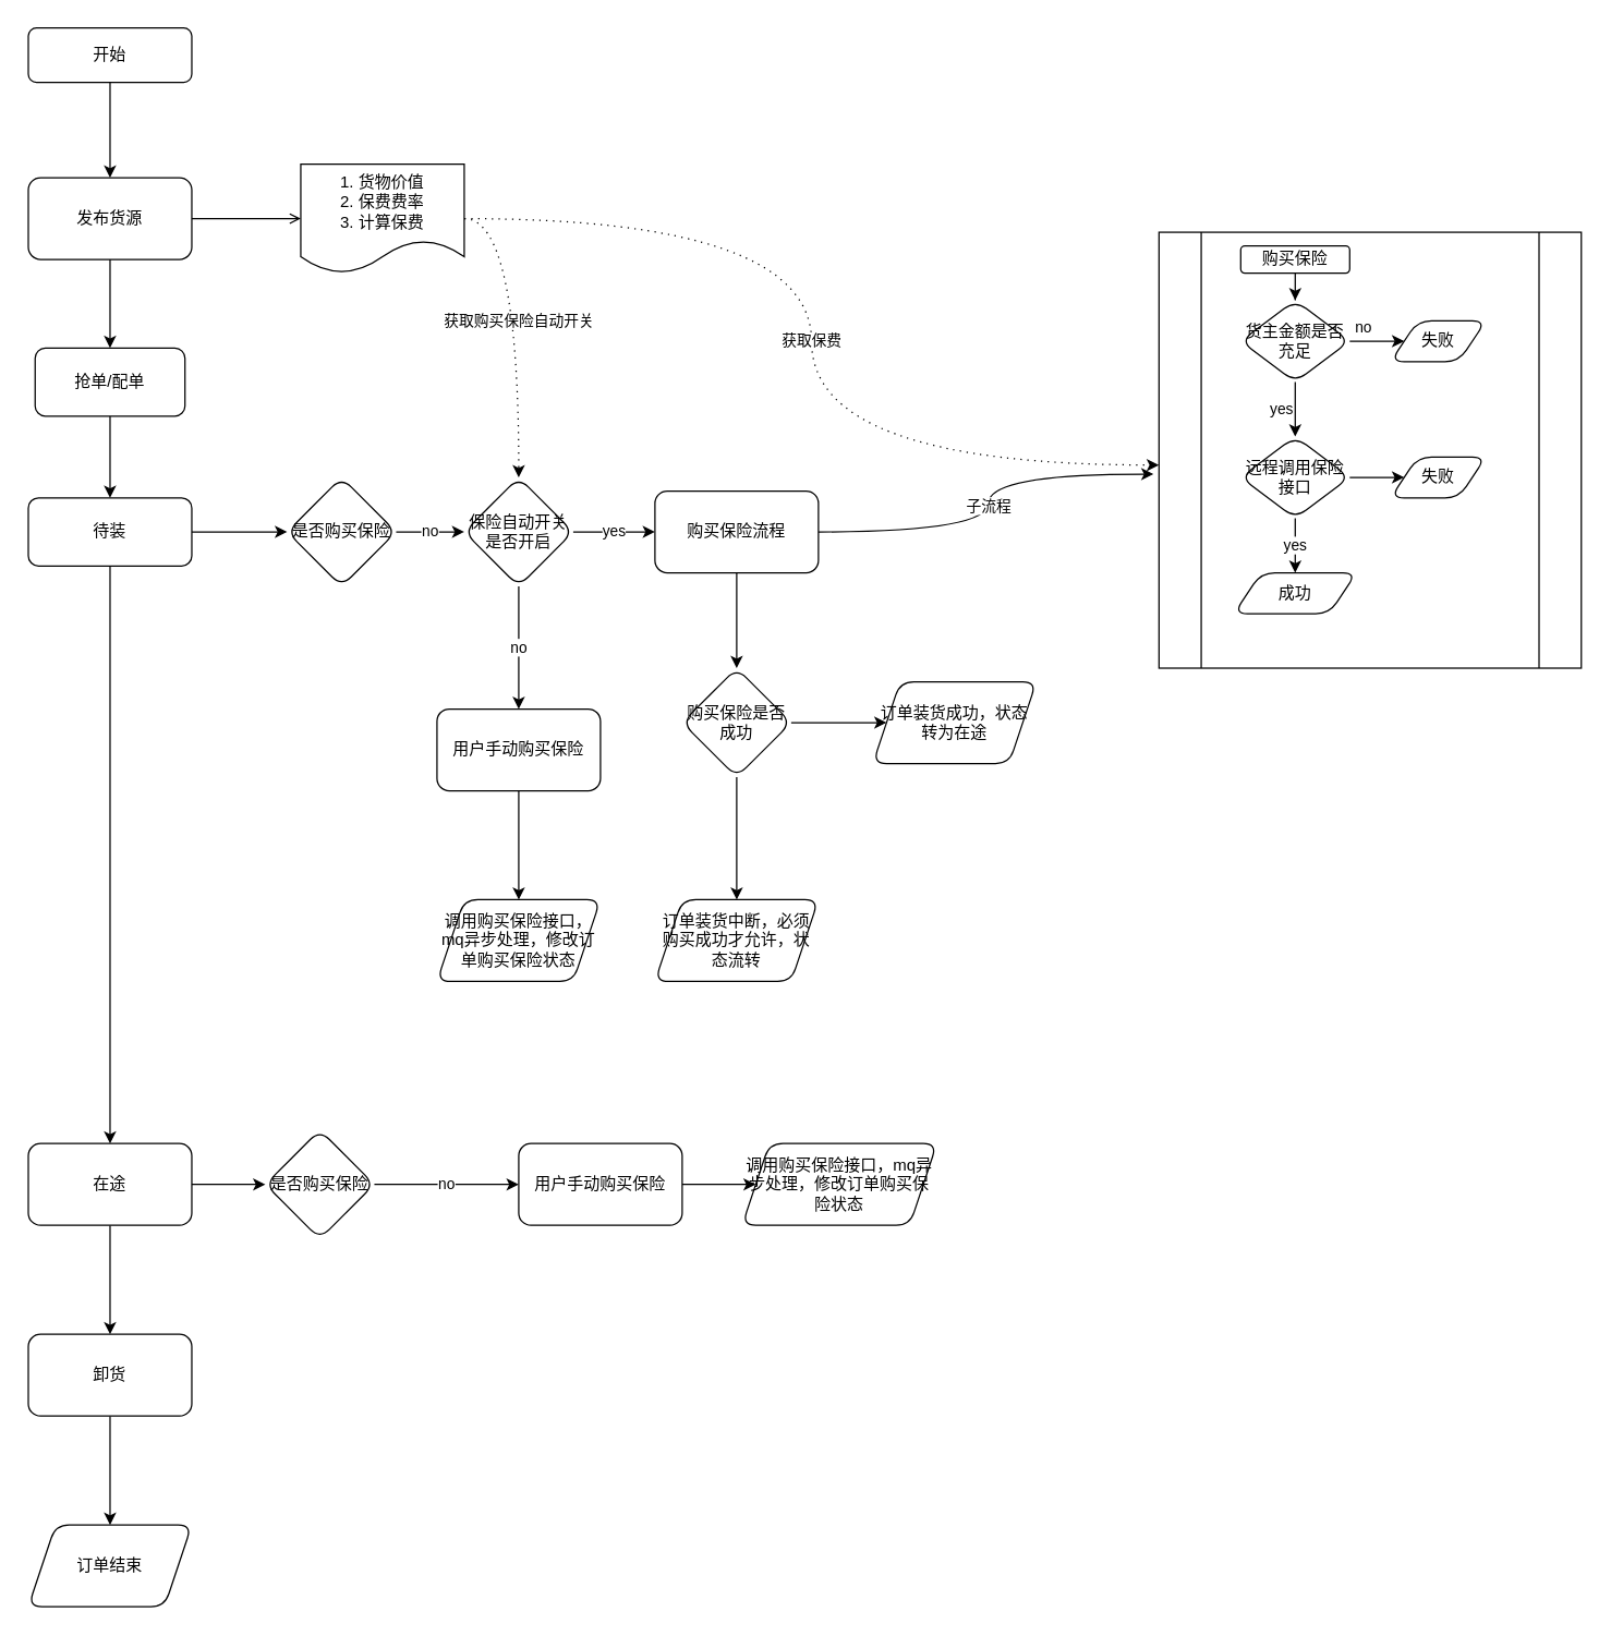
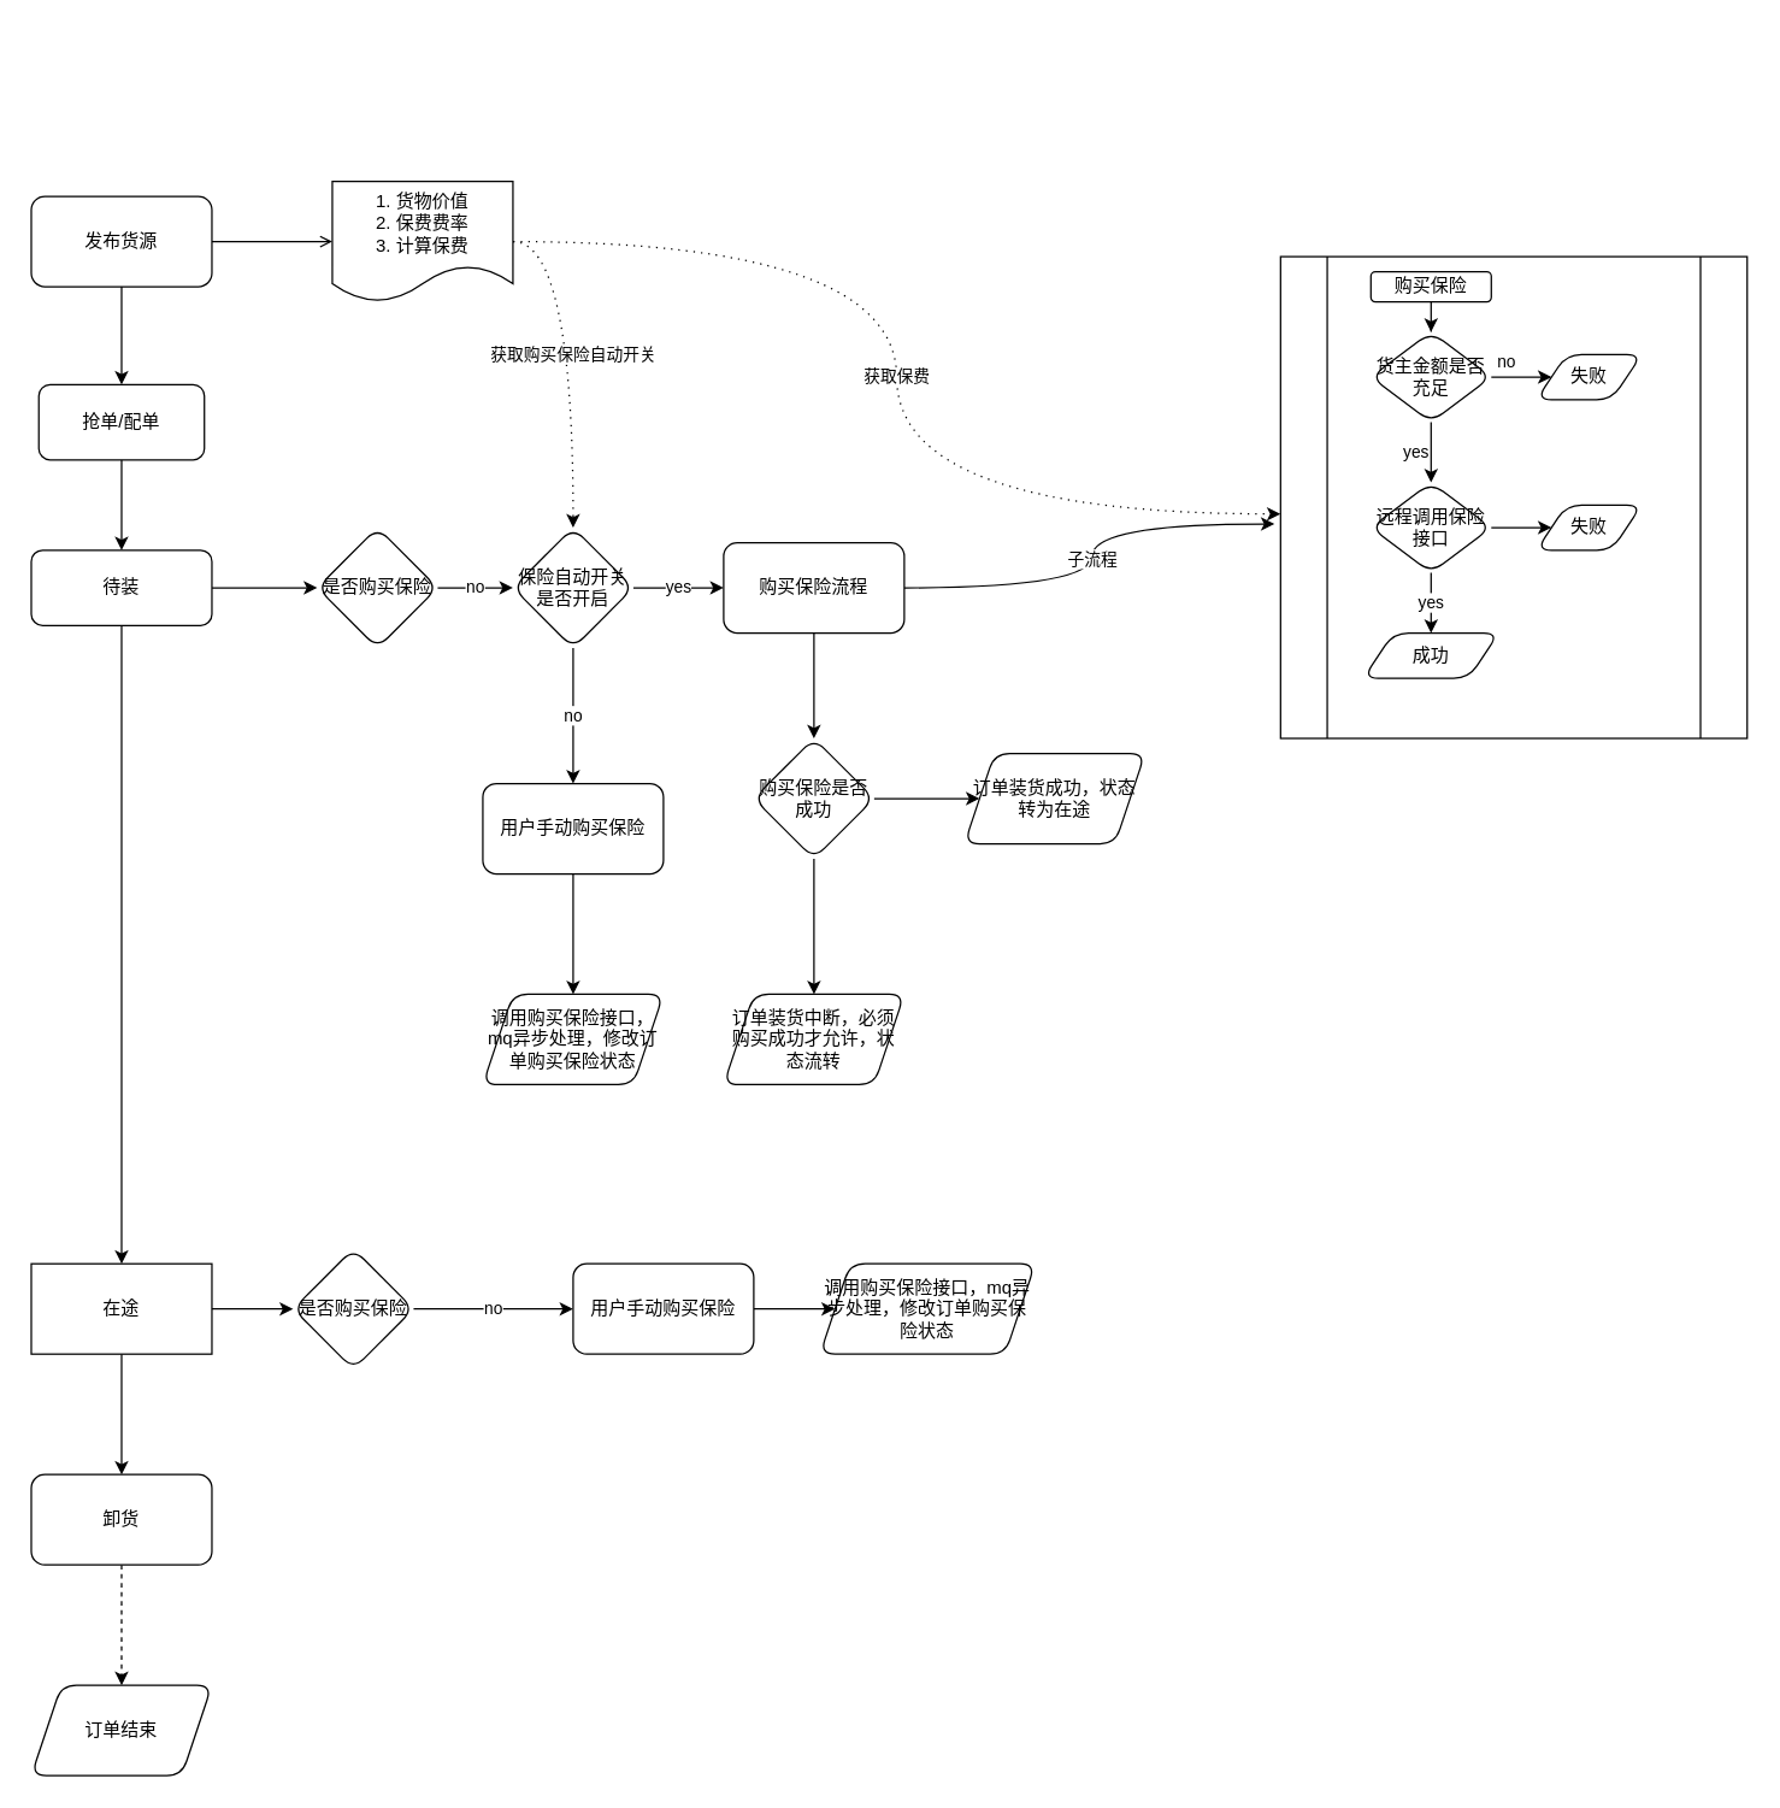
  <mxCell id="0" />
  <mxCell id="1" parent="0" />
- <mxCell id="2" value="" style="edgeStyle=orthogonalEdgeStyle;rounded=0;orthogonalLoop=1;jettySize=auto;html=1;" edge="1" parent="1" source="3" target="50"><mxGeometry relative="1" as="geometry" /></mxCell>
- <mxCell id="3" value="开始" style="rounded=1;whiteSpace=wrap;html=1;fontSize=12;glass=0;strokeWidth=1;shadow=0;" parent="1" vertex="1"><mxGeometry x="20" y="20" width="120" height="40" as="geometry" /></mxCell>
  <mxCell id="4" style="edgeStyle=orthogonalEdgeStyle;rounded=0;orthogonalLoop=1;jettySize=auto;html=1;exitX=0.5;exitY=1;exitDx=0;exitDy=0;" edge="1" parent="1" source="50" target="16"><mxGeometry relative="1" as="geometry"><mxPoint x="80" y="210" as="sourcePoint" /></mxGeometry></mxCell>
  <mxCell id="5" value="" style="edgeStyle=orthogonalEdgeStyle;curved=1;orthogonalLoop=1;jettySize=auto;html=1;endArrow=classic;endFill=1;" parent="1" source="7" target="18" edge="1"><mxGeometry relative="1" as="geometry" /></mxCell>
  <mxCell id="6" value="" style="edgeStyle=orthogonalEdgeStyle;curved=1;orthogonalLoop=1;jettySize=auto;html=1;endArrow=classic;endFill=1;" parent="1" source="7" target="20" edge="1"><mxGeometry relative="1" as="geometry" /></mxCell>
  <mxCell id="7" value="待装" style="rounded=1;whiteSpace=wrap;html=1;fontSize=12;glass=0;strokeWidth=1;shadow=0;" parent="1" vertex="1"><mxGeometry x="20" y="365" width="120" height="50" as="geometry" /></mxCell>
  <mxCell id="8" value="" style="shape=process;whiteSpace=wrap;html=1;backgroundOutline=1;" parent="1" vertex="1"><mxGeometry x="850" y="170" width="310" height="320" as="geometry" /></mxCell>
  <mxCell id="9" value="" style="edgeStyle=orthogonalEdgeStyle;rounded=0;orthogonalLoop=1;jettySize=auto;html=1;" parent="1" source="10" target="13" edge="1"><mxGeometry relative="1" as="geometry" /></mxCell>
  <mxCell id="10" value="购买保险" style="rounded=1;whiteSpace=wrap;html=1;" parent="1" vertex="1"><mxGeometry x="910" y="180" width="80" height="20" as="geometry" /></mxCell>
  <mxCell id="11" value="no" style="edgeStyle=orthogonalEdgeStyle;rounded=0;orthogonalLoop=1;jettySize=auto;html=1;" parent="1" source="13" target="14" edge="1"><mxGeometry y="10" relative="1" as="geometry"><mxPoint as="offset" /></mxGeometry></mxCell>
  <mxCell id="12" value="yes" style="edgeStyle=orthogonalEdgeStyle;rounded=0;orthogonalLoop=1;jettySize=auto;html=1;endArrow=classic;endFill=1;entryX=0.5;entryY=0;entryDx=0;entryDy=0;" parent="1" source="13" target="37" edge="1"><mxGeometry y="-10" relative="1" as="geometry"><Array as="points" /><mxPoint as="offset" /><mxPoint x="950" y="320" as="targetPoint" /></mxGeometry></mxCell>
  <mxCell id="13" value="货主金额是否充足" style="rhombus;whiteSpace=wrap;html=1;rounded=1;" parent="1" vertex="1"><mxGeometry x="910" y="220" width="80" height="60" as="geometry" /></mxCell>
  <mxCell id="14" value="失败" style="shape=parallelogram;perimeter=parallelogramPerimeter;whiteSpace=wrap;html=1;fixedSize=1;rounded=1;" parent="1" vertex="1"><mxGeometry x="1020" y="235" width="70" height="30" as="geometry" /></mxCell>
  <mxCell id="15" style="edgeStyle=orthogonalEdgeStyle;rounded=0;orthogonalLoop=1;jettySize=auto;html=1;exitX=0.5;exitY=1;exitDx=0;exitDy=0;entryX=0.5;entryY=0;entryDx=0;entryDy=0;" edge="1" parent="1" source="16" target="7"><mxGeometry relative="1" as="geometry" /></mxCell>
  <mxCell id="16" value="&lt;span&gt;抢单/配单&lt;/span&gt;" style="rounded=1;whiteSpace=wrap;html=1;" parent="1" vertex="1"><mxGeometry x="25" y="255" width="110" height="50" as="geometry" /></mxCell>
  <mxCell id="17" value="no" style="edgeStyle=orthogonalEdgeStyle;orthogonalLoop=1;jettySize=auto;html=1;endArrow=classic;endFill=1;exitX=1;exitY=0.5;exitDx=0;exitDy=0;rounded=0;" parent="1" source="18" target="23" edge="1"><mxGeometry relative="1" as="geometry" /></mxCell>
  <mxCell id="18" value="是否购买保险" style="rhombus;whiteSpace=wrap;html=1;rounded=1;shadow=0;strokeWidth=1;glass=0;" parent="1" vertex="1"><mxGeometry x="210" y="350" width="80" height="80" as="geometry" /></mxCell>
  <mxCell id="19" value="" style="edgeStyle=orthogonalEdgeStyle;rounded=0;orthogonalLoop=1;jettySize=auto;html=1;" edge="1" parent="1" source="20" target="47"><mxGeometry relative="1" as="geometry" /></mxCell>
- <mxCell id="20" value="在途" style="whiteSpace=wrap;html=1;rounded=1;shadow=0;strokeWidth=1;glass=0;" parent="1" vertex="1"><mxGeometry x="20" y="839" width="120" height="60" as="geometry" /></mxCell>
+ <mxCell id="20" value="在途" style="whiteSpace=wrap;html=1;shadow=0;strokeWidth=1;glass=0;rounded=0;" parent="1" vertex="1"><mxGeometry x="20" y="839" width="120" height="60" as="geometry" /></mxCell>
  <mxCell id="21" value="yes" style="edgeStyle=orthogonalEdgeStyle;rounded=0;orthogonalLoop=1;jettySize=auto;html=1;endArrow=classic;endFill=1;" parent="1" source="23" target="26" edge="1"><mxGeometry relative="1" as="geometry" /></mxCell>
  <mxCell id="22" value="no" style="edgeStyle=orthogonalEdgeStyle;rounded=0;orthogonalLoop=1;jettySize=auto;html=1;" edge="1" parent="1" source="23" target="33"><mxGeometry relative="1" as="geometry" /></mxCell>
  <mxCell id="23" value="保险自动开关是否开启" style="rhombus;whiteSpace=wrap;html=1;rounded=1;shadow=0;strokeWidth=1;glass=0;" parent="1" vertex="1"><mxGeometry x="340" y="350" width="80" height="80" as="geometry" /></mxCell>
  <mxCell id="24" value="" style="edgeStyle=orthogonalEdgeStyle;rounded=0;orthogonalLoop=1;jettySize=auto;html=1;endArrow=classic;endFill=1;" parent="1" source="26" target="29" edge="1"><mxGeometry relative="1" as="geometry" /></mxCell>
  <mxCell id="25" value="子流程" style="edgeStyle=orthogonalEdgeStyle;orthogonalLoop=1;jettySize=auto;html=1;exitX=1;exitY=0.5;exitDx=0;exitDy=0;entryX=-0.013;entryY=0.555;entryDx=0;entryDy=0;entryPerimeter=0;curved=1;" edge="1" parent="1" source="26" target="8"><mxGeometry relative="1" as="geometry" /></mxCell>
  <mxCell id="26" value="购买保险流程" style="whiteSpace=wrap;html=1;rounded=1;shadow=0;strokeWidth=1;glass=0;" parent="1" vertex="1"><mxGeometry x="480" y="360" width="120" height="60" as="geometry" /></mxCell>
  <mxCell id="27" value="" style="edgeStyle=orthogonalEdgeStyle;rounded=0;orthogonalLoop=1;jettySize=auto;html=1;endArrow=classic;endFill=1;" parent="1" source="29" target="30" edge="1"><mxGeometry relative="1" as="geometry" /></mxCell>
  <mxCell id="28" value="" style="edgeStyle=orthogonalEdgeStyle;rounded=0;orthogonalLoop=1;jettySize=auto;html=1;endArrow=classic;endFill=1;" parent="1" source="29" target="31" edge="1"><mxGeometry relative="1" as="geometry" /></mxCell>
  <mxCell id="29" value="购买保险是否成功" style="rhombus;whiteSpace=wrap;html=1;rounded=1;shadow=0;strokeWidth=1;glass=0;" parent="1" vertex="1"><mxGeometry x="500" y="490" width="80" height="80" as="geometry" /></mxCell>
  <mxCell id="30" value="订单装货成功，状态转为在途" style="shape=parallelogram;perimeter=parallelogramPerimeter;whiteSpace=wrap;html=1;fixedSize=1;rounded=1;shadow=0;strokeWidth=1;glass=0;" parent="1" vertex="1"><mxGeometry x="640" y="500" width="120" height="60" as="geometry" /></mxCell>
  <mxCell id="31" value="订单装货中断，必须购买成功才允许，状态流转" style="shape=parallelogram;perimeter=parallelogramPerimeter;whiteSpace=wrap;html=1;fixedSize=1;rounded=1;shadow=0;strokeWidth=1;glass=0;" parent="1" vertex="1"><mxGeometry x="480" y="660" width="120" height="60" as="geometry" /></mxCell>
  <mxCell id="32" value="" style="edgeStyle=orthogonalEdgeStyle;rounded=0;orthogonalLoop=1;jettySize=auto;html=1;" edge="1" parent="1" source="33" target="34"><mxGeometry relative="1" as="geometry" /></mxCell>
  <mxCell id="33" value="用户手动购买保险" style="whiteSpace=wrap;html=1;rounded=1;shadow=0;strokeWidth=1;glass=0;" vertex="1" parent="1"><mxGeometry x="320" y="520" width="120" height="60" as="geometry" /></mxCell>
  <mxCell id="34" value="调用购买保险接口，mq异步处理，修改订单购买保险状态" style="shape=parallelogram;perimeter=parallelogramPerimeter;whiteSpace=wrap;html=1;fixedSize=1;rounded=1;shadow=0;strokeWidth=1;glass=0;" vertex="1" parent="1"><mxGeometry x="320" y="660" width="120" height="60" as="geometry" /></mxCell>
  <mxCell id="35" value="yes" style="edgeStyle=orthogonalEdgeStyle;rounded=0;orthogonalLoop=1;jettySize=auto;html=1;" edge="1" parent="1" source="37" target="38"><mxGeometry relative="1" as="geometry" /></mxCell>
  <mxCell id="36" value="" style="edgeStyle=orthogonalEdgeStyle;orthogonalLoop=1;jettySize=auto;html=1;rounded=0;" edge="1" parent="1" source="37" target="39"><mxGeometry relative="1" as="geometry" /></mxCell>
  <mxCell id="37" value="远程调用保险接口" style="rhombus;whiteSpace=wrap;html=1;rounded=1;" vertex="1" parent="1"><mxGeometry x="910" y="320" width="80" height="60" as="geometry" /></mxCell>
  <mxCell id="38" value="成功" style="shape=parallelogram;perimeter=parallelogramPerimeter;whiteSpace=wrap;html=1;fixedSize=1;rounded=1;" vertex="1" parent="1"><mxGeometry x="905" y="420" width="90" height="30" as="geometry" /></mxCell>
  <mxCell id="39" value="失败" style="shape=parallelogram;perimeter=parallelogramPerimeter;whiteSpace=wrap;html=1;fixedSize=1;rounded=1;" vertex="1" parent="1"><mxGeometry x="1020" y="335" width="70" height="30" as="geometry" /></mxCell>
  <mxCell id="40" value="" style="edgeStyle=orthogonalEdgeStyle;orthogonalLoop=1;jettySize=auto;html=1;endArrow=classic;endFill=1;exitX=1;exitY=0.5;exitDx=0;exitDy=0;rounded=0;" edge="1" parent="1" target="42" source="20"><mxGeometry relative="1" as="geometry"><mxPoint x="160" y="864" as="sourcePoint" /></mxGeometry></mxCell>
  <mxCell id="41" value="no" style="edgeStyle=orthogonalEdgeStyle;orthogonalLoop=1;jettySize=auto;html=1;endArrow=classic;endFill=1;exitX=1;exitY=0.5;exitDx=0;exitDy=0;rounded=0;entryX=0;entryY=0.5;entryDx=0;entryDy=0;" edge="1" parent="1" source="42" target="44"><mxGeometry relative="1" as="geometry"><mxPoint x="340" y="870" as="targetPoint" /></mxGeometry></mxCell>
  <mxCell id="42" value="是否购买保险" style="rhombus;whiteSpace=wrap;html=1;rounded=1;shadow=0;strokeWidth=1;glass=0;" vertex="1" parent="1"><mxGeometry x="194" y="829" width="80" height="80" as="geometry" /></mxCell>
  <mxCell id="43" value="" style="edgeStyle=orthogonalEdgeStyle;rounded=0;orthogonalLoop=1;jettySize=auto;html=1;" edge="1" parent="1" source="44" target="45"><mxGeometry relative="1" as="geometry" /></mxCell>
  <mxCell id="44" value="用户手动购买保险" style="whiteSpace=wrap;html=1;rounded=1;shadow=0;strokeWidth=1;glass=0;" vertex="1" parent="1"><mxGeometry x="380" y="839" width="120" height="60" as="geometry" /></mxCell>
  <mxCell id="45" value="调用购买保险接口，mq异步处理，修改订单购买保险状态" style="shape=parallelogram;perimeter=parallelogramPerimeter;whiteSpace=wrap;html=1;fixedSize=1;rounded=1;shadow=0;strokeWidth=1;glass=0;" vertex="1" parent="1"><mxGeometry x="544" y="839" width="143" height="60" as="geometry" /></mxCell>
- <mxCell id="46" value="" style="edgeStyle=orthogonalEdgeStyle;rounded=0;orthogonalLoop=1;jettySize=auto;html=1;" edge="1" parent="1" source="47" target="48"><mxGeometry relative="1" as="geometry" /></mxCell>
+ <mxCell id="46" value="" style="edgeStyle=orthogonalEdgeStyle;rounded=0;orthogonalLoop=1;jettySize=auto;html=1;dashed=1;" edge="1" parent="1" source="47" target="48"><mxGeometry relative="1" as="geometry" /></mxCell>
  <mxCell id="47" value="卸货" style="whiteSpace=wrap;html=1;rounded=1;shadow=0;strokeWidth=1;glass=0;" vertex="1" parent="1"><mxGeometry x="20" y="979" width="120" height="60" as="geometry" /></mxCell>
  <mxCell id="48" value="订单结束" style="shape=parallelogram;perimeter=parallelogramPerimeter;whiteSpace=wrap;html=1;fixedSize=1;rounded=1;shadow=0;strokeWidth=1;glass=0;" vertex="1" parent="1"><mxGeometry x="20" y="1119" width="120" height="60" as="geometry" /></mxCell>
  <mxCell id="49" value="" style="edgeStyle=orthogonalEdgeStyle;rounded=0;orthogonalLoop=1;jettySize=auto;html=1;endArrow=open;" edge="1" parent="1" source="50" target="53"><mxGeometry relative="1" as="geometry" /></mxCell>
  <mxCell id="50" value="发布货源" style="whiteSpace=wrap;html=1;rounded=1;shadow=0;strokeWidth=1;glass=0;" vertex="1" parent="1"><mxGeometry x="20" y="130" width="120" height="60" as="geometry" /></mxCell>
  <mxCell id="51" value="获取保费" style="edgeStyle=orthogonalEdgeStyle;orthogonalLoop=1;jettySize=auto;html=1;exitX=1;exitY=0.5;exitDx=0;exitDy=0;entryX=0;entryY=0.534;entryDx=0;entryDy=0;entryPerimeter=0;dashed=1;dashPattern=1 4;curved=1;" edge="1" parent="1" source="53" target="8"><mxGeometry relative="1" as="geometry" /></mxCell>
  <mxCell id="52" value="获取购买保险自动开关" style="edgeStyle=orthogonalEdgeStyle;curved=1;orthogonalLoop=1;jettySize=auto;html=1;exitX=1;exitY=0.5;exitDx=0;exitDy=0;dashed=1;dashPattern=1 4;" edge="1" parent="1" source="53" target="23"><mxGeometry relative="1" as="geometry" /></mxCell>
  <mxCell id="53" value="1. 货物价值&lt;br&gt;2. 保费费率&lt;br&gt;3. 计算保费" style="shape=document;whiteSpace=wrap;html=1;boundedLbl=1;rounded=1;shadow=0;strokeWidth=1;glass=0;" vertex="1" parent="1"><mxGeometry x="220" y="120" width="120" height="80" as="geometry" /></mxCell>
